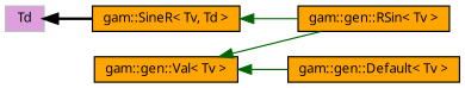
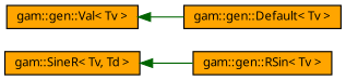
  digraph {
    rankdir=LR
    node [color=black fillcolor=orange fontname="FreeSans.ttf" fontsize=10 shape=record style=filled]
    edge [color=darkgreen dir=back fontname="FreeSans.ttf" fontsize=10 labelfontname="FreeSans.ttf" labelfontsize=10 style=solid]
    n1 [fontcolor=black height=0.2 label="gam::SineR\< Tv, Td \>" width=0.4]
    n2 [height=0.2 label="gam::gen::RSin\< Tv \>" width=0.4]
    n3 [height=0.2 label="gam::gen::Val\< Tv \>" width=0.4]
    n4 [height=0.2 label="gam::gen::Default\< Tv \>" width=0.4]
-   n5 [color=grey75 fillcolor=plum height=0.2 label=Td width=0.4]
    n1 -> n2
-   n3 -> n2
    n3 -> n4
-   n5 -> n1 [color=black style=bold]
  }
